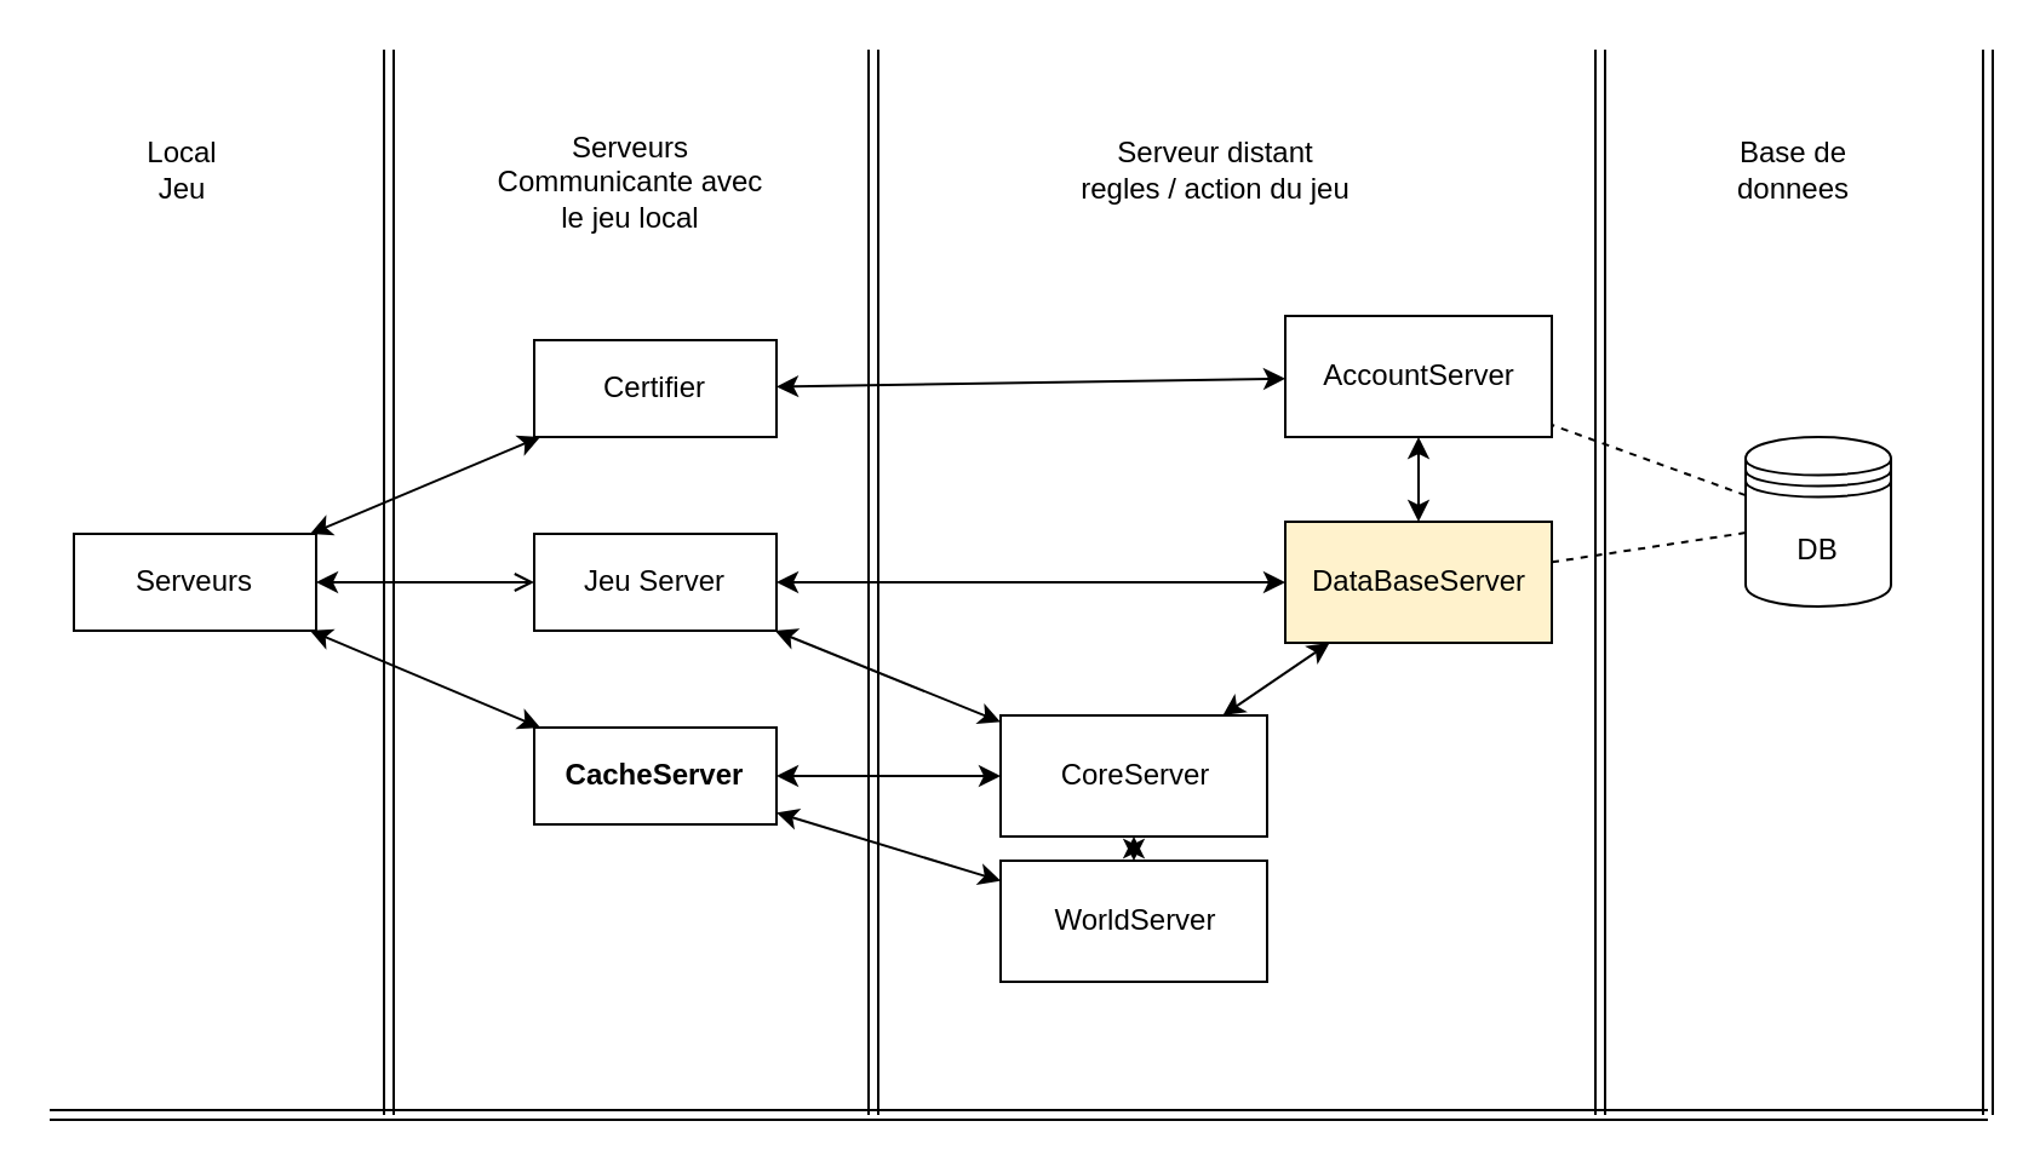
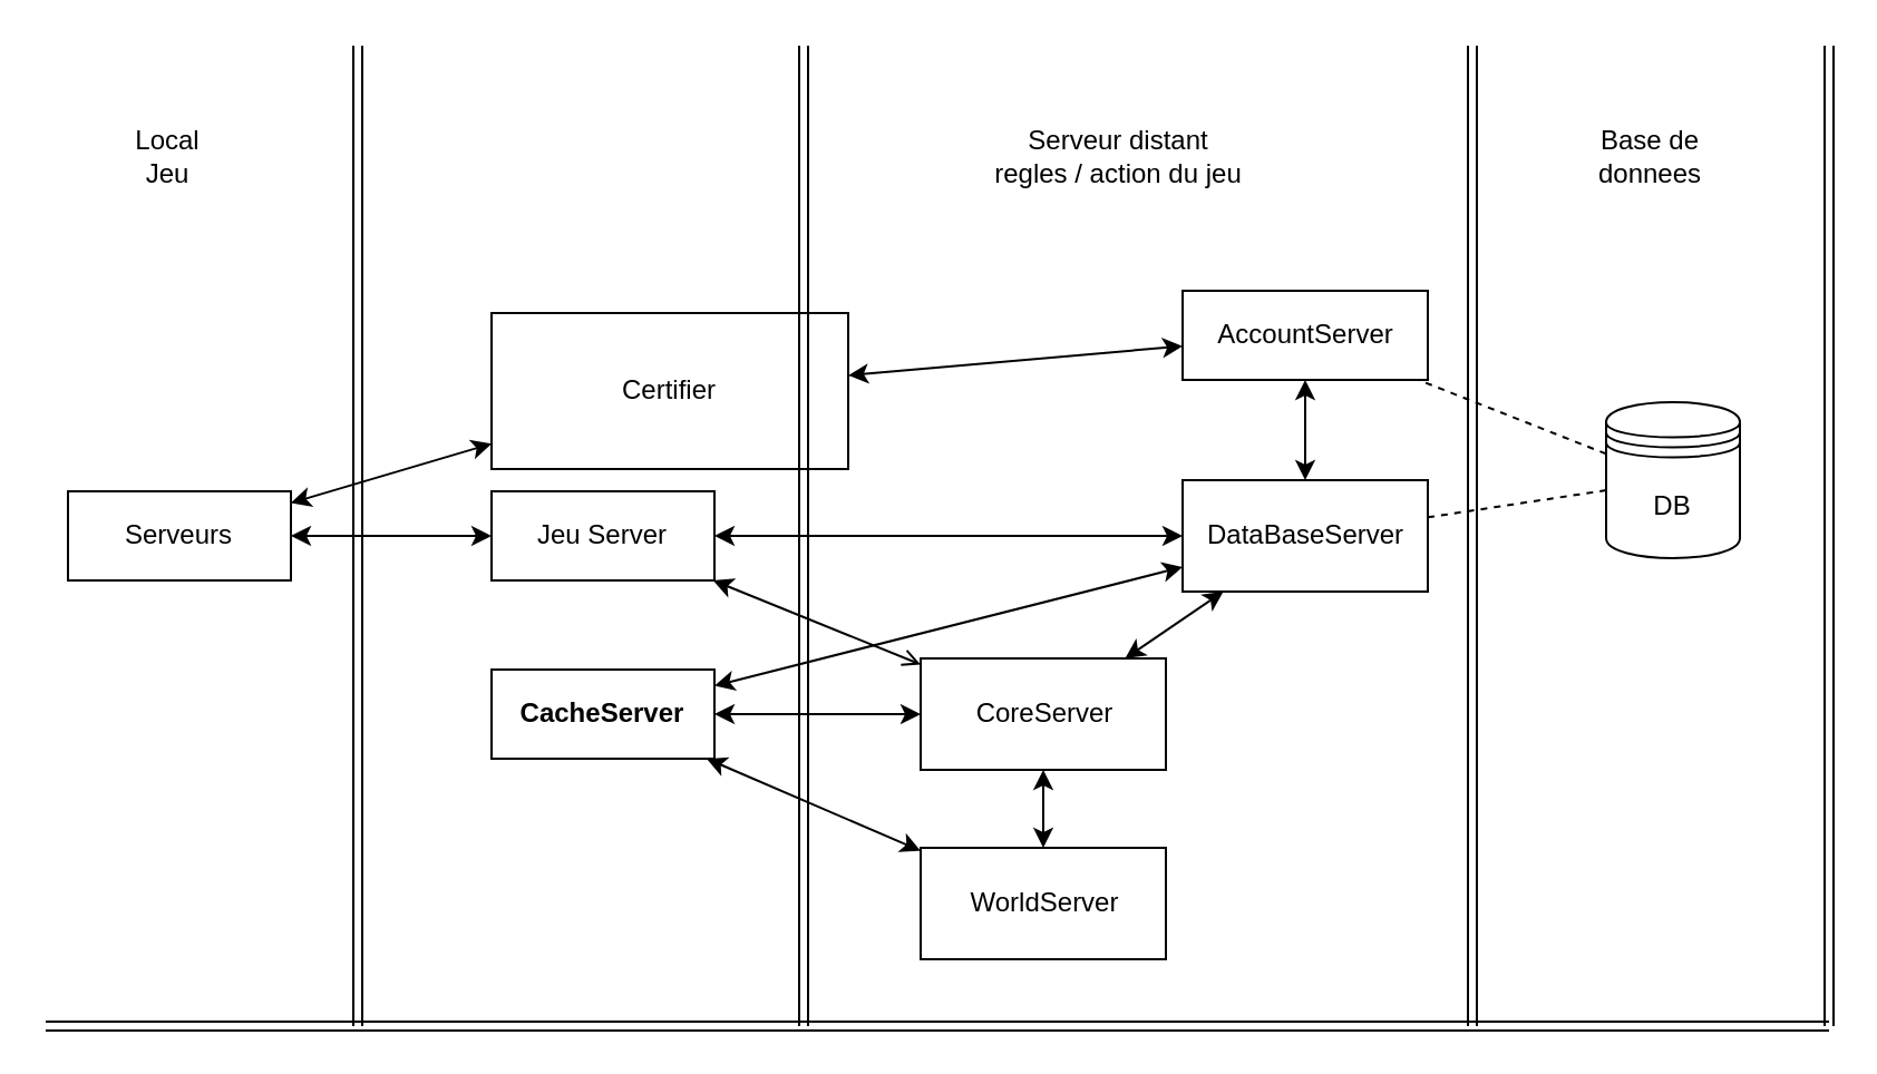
  <mxCell id="0" />
  <mxCell id="1" parent="0" />
  <mxCell id="2" value="Serveurs" style="whiteSpace=wrap;html=1;align=center;" parent="1" vertex="1"><mxGeometry x="30" y="220" width="100" height="40" as="geometry" /></mxCell>
- <mxCell id="3" value="Certifier" style="whiteSpace=wrap;html=1;align=center;" parent="1" vertex="1"><mxGeometry x="220" y="140" width="100" height="40" as="geometry" /></mxCell>
+ <mxCell id="3" value="Certifier" style="whiteSpace=wrap;html=1;align=center;" parent="1" vertex="1"><mxGeometry x="220" y="140" width="160" height="70" as="geometry" /></mxCell>
  <mxCell id="4" value="CacheServer" style="whiteSpace=wrap;html=1;align=center;fontStyle=1" parent="1" vertex="1"><mxGeometry x="220" y="300" width="100" height="40" as="geometry" /></mxCell>
  <mxCell id="5" value="Jeu Server" style="whiteSpace=wrap;html=1;align=center;" parent="1" vertex="1"><mxGeometry x="220" y="220" width="100" height="40" as="geometry" /></mxCell>
  <mxCell id="6" value="" style="endArrow=classic;startArrow=classic;html=1;" parent="1" source="2" target="3" edge="1"><mxGeometry width="50" height="50" relative="1" as="geometry"><mxPoint x="110" y="220" as="sourcePoint" /><mxPoint x="102.5" y="400" as="targetPoint" /></mxGeometry></mxCell>
- <mxCell id="7" value="" style="endArrow=open;startArrow=classic;html=1;" parent="1" source="2" target="5" edge="1"><mxGeometry width="50" height="50" relative="1" as="geometry"><mxPoint x="122.5" y="240" as="sourcePoint" /><mxPoint x="172.5" y="460" as="targetPoint" /></mxGeometry></mxCell>
- <mxCell id="8" value="" style="endArrow=classic;startArrow=classic;html=1;" parent="1" source="4" target="2" edge="1"><mxGeometry width="50" height="50" relative="1" as="geometry"><mxPoint x="152.5" y="390" as="sourcePoint" /><mxPoint x="110" y="260" as="targetPoint" /></mxGeometry></mxCell>
+ <mxCell id="7" value="" style="endArrow=classic;startArrow=classic;html=1;" parent="1" source="2" target="5" edge="1"><mxGeometry width="50" height="50" relative="1" as="geometry"><mxPoint x="122.5" y="240" as="sourcePoint" /><mxPoint x="172.5" y="460" as="targetPoint" /></mxGeometry></mxCell>
+ <mxCell id="8" value="" style="endArrow=classic;startArrow=classic;html=1;" parent="1" source="4" target="11" edge="1"><mxGeometry width="50" height="50" relative="1" as="geometry"><mxPoint x="152.5" y="390" as="sourcePoint" /><mxPoint x="110" y="260" as="targetPoint" /></mxGeometry></mxCell>
  <mxCell id="9" value="CoreServer" style="html=1;" vertex="1" parent="1"><mxGeometry x="412.5" y="295" width="110" height="50" as="geometry" /></mxCell>
- <mxCell id="10" value="WorldServer" style="html=1;" vertex="1" parent="1"><mxGeometry x="412.5" y="355" width="110" height="50" as="geometry" /></mxCell>
- <mxCell id="11" value="DataBaseServer" style="html=1;fillColor=#fff2cc;" vertex="1" parent="1"><mxGeometry x="530" y="215" width="110" height="50" as="geometry" /></mxCell>
- <mxCell id="12" value="AccountServer" style="html=1;" vertex="1" parent="1"><mxGeometry x="530" y="130" width="110" height="50" as="geometry" /></mxCell>
+ <mxCell id="10" value="WorldServer" style="html=1;" vertex="1" parent="1"><mxGeometry x="412.5" y="380" width="110" height="50" as="geometry" /></mxCell>
+ <mxCell id="11" value="DataBaseServer" style="html=1;" vertex="1" parent="1"><mxGeometry x="530" y="215" width="110" height="50" as="geometry" /></mxCell>
+ <mxCell id="12" value="AccountServer" style="html=1;" vertex="1" parent="1"><mxGeometry x="530" y="130" width="110" height="40" as="geometry" /></mxCell>
  <mxCell id="13" value="" style="endArrow=classic;startArrow=classic;html=1;" edge="1" parent="1" source="10" target="4"><mxGeometry width="50" height="50" relative="1" as="geometry"><mxPoint x="242.5" y="430" as="sourcePoint" /><mxPoint x="292.5" y="380" as="targetPoint" /></mxGeometry></mxCell>
  <mxCell id="14" value="" style="endArrow=classic;startArrow=classic;html=1;" edge="1" parent="1" source="9" target="4"><mxGeometry width="50" height="50" relative="1" as="geometry"><mxPoint x="182.5" y="440" as="sourcePoint" /><mxPoint x="232.5" y="390" as="targetPoint" /></mxGeometry></mxCell>
  <mxCell id="15" value="" style="endArrow=classic;startArrow=classic;html=1;" edge="1" parent="1" source="12" target="3"><mxGeometry width="50" height="50" relative="1" as="geometry"><mxPoint x="312.5" y="430" as="sourcePoint" /><mxPoint x="362.5" y="380" as="targetPoint" /></mxGeometry></mxCell>
  <mxCell id="16" value="DB" style="shape=datastore;whiteSpace=wrap;html=1;" vertex="1" parent="1"><mxGeometry x="720" y="180" width="60" height="70" as="geometry" /></mxCell>
- <mxCell id="17" value="" style="endArrow=classic;startArrow=classic;html=1;" edge="1" parent="1" source="5" target="9"><mxGeometry width="50" height="50" relative="1" as="geometry"><mxPoint x="402.5" y="270" as="sourcePoint" /><mxPoint x="452.5" y="220" as="targetPoint" /></mxGeometry></mxCell>
+ <mxCell id="17" value="" style="endArrow=open;startArrow=classic;html=1;" edge="1" parent="1" source="5" target="9"><mxGeometry width="50" height="50" relative="1" as="geometry"><mxPoint x="402.5" y="270" as="sourcePoint" /><mxPoint x="452.5" y="220" as="targetPoint" /></mxGeometry></mxCell>
  <mxCell id="18" value="" style="endArrow=classic;startArrow=classic;html=1;" edge="1" parent="1" source="5" target="11"><mxGeometry width="50" height="50" relative="1" as="geometry"><mxPoint x="562.5" y="490" as="sourcePoint" /><mxPoint x="612.5" y="440" as="targetPoint" /></mxGeometry></mxCell>
  <mxCell id="19" value="" style="endArrow=classic;startArrow=classic;html=1;" edge="1" parent="1" source="11" target="12"><mxGeometry width="50" height="50" relative="1" as="geometry"><mxPoint x="122.5" y="460" as="sourcePoint" /><mxPoint x="172.5" y="410" as="targetPoint" /></mxGeometry></mxCell>
  <mxCell id="20" value="" style="endArrow=classic;startArrow=classic;html=1;" edge="1" parent="1" source="9" target="11"><mxGeometry width="50" height="50" relative="1" as="geometry"><mxPoint x="162.5" y="500" as="sourcePoint" /><mxPoint x="212.5" y="450" as="targetPoint" /></mxGeometry></mxCell>
  <mxCell id="21" value="" style="endArrow=classic;startArrow=classic;html=1;" edge="1" parent="1" source="9" target="10"><mxGeometry width="50" height="50" relative="1" as="geometry"><mxPoint x="182.5" y="490" as="sourcePoint" /><mxPoint x="232.5" y="440" as="targetPoint" /></mxGeometry></mxCell>
  <mxCell id="22" value="" style="endArrow=none;dashed=1;html=1;" edge="1" parent="1" source="16" target="12"><mxGeometry width="50" height="50" relative="1" as="geometry"><mxPoint x="240" y="380" as="sourcePoint" /><mxPoint x="290" y="330" as="targetPoint" /></mxGeometry></mxCell>
  <mxCell id="23" value="" style="endArrow=none;dashed=1;html=1;" edge="1" parent="1" source="11" target="16"><mxGeometry width="50" height="50" relative="1" as="geometry"><mxPoint x="240" y="410" as="sourcePoint" /><mxPoint x="290" y="360" as="targetPoint" /></mxGeometry></mxCell>
  <mxCell id="24" value="" style="shape=link;html=1;" edge="1" parent="1"><mxGeometry width="50" height="50" relative="1" as="geometry"><mxPoint x="160" y="460" as="sourcePoint" /><mxPoint x="160" as="targetPoint" y="20" /></mxGeometry></mxCell>
  <mxCell id="25" value="" style="shape=link;html=1;" edge="1" parent="1"><mxGeometry width="50" height="50" relative="1" as="geometry"><mxPoint x="360" y="460" as="sourcePoint" /><mxPoint x="360" as="targetPoint" y="20" /></mxGeometry></mxCell>
  <mxCell id="26" value="Local&lt;br&gt;Jeu" style="text;html=1;strokeColor=none;fillColor=none;align=center;verticalAlign=middle;whiteSpace=wrap;rounded=0;" vertex="1" parent="1"><mxGeometry x="30" y="50" width="90" height="40" as="geometry" /></mxCell>
- <mxCell id="27" value="Serveurs&lt;br&gt;Communicante avec le jeu local" style="text;html=1;strokeColor=none;fillColor=none;align=center;verticalAlign=middle;whiteSpace=wrap;rounded=0;" vertex="1" parent="1"><mxGeometry x="200" y="50" width="120" height="50" as="geometry" /></mxCell>
  <mxCell id="28" value="Serveur distant&lt;br&gt;regles / action du jeu" style="text;html=1;strokeColor=none;fillColor=none;align=center;verticalAlign=middle;whiteSpace=wrap;rounded=0;" vertex="1" parent="1"><mxGeometry x="412.5" y="50" width="177" height="40" as="geometry" /></mxCell>
  <mxCell id="29" value="" style="shape=link;html=1;" edge="1" parent="1"><mxGeometry width="50" height="50" relative="1" as="geometry"><mxPoint x="660" y="460" as="sourcePoint" /><mxPoint x="660" as="targetPoint" y="20" /></mxGeometry></mxCell>
  <mxCell id="30" value="" style="shape=link;html=1;" edge="1" parent="1"><mxGeometry width="50" height="50" relative="1" as="geometry"><mxPoint x="820" y="460" as="sourcePoint" /><mxPoint x="820" as="targetPoint" y="20" /></mxGeometry></mxCell>
  <mxCell id="31" value="Base de donnees" style="text;html=1;strokeColor=none;fillColor=none;align=center;verticalAlign=middle;whiteSpace=wrap;rounded=0;" vertex="1" parent="1"><mxGeometry x="700" y="50" width="80" height="40" as="geometry" /></mxCell>
  <mxCell id="32" value="" style="shape=link;html=1;" edge="1" parent="1"><mxGeometry width="50" height="50" relative="1" as="geometry"><mxPoint y="460" as="sourcePoint" x="20" /><mxPoint x="820" y="460" as="targetPoint" /></mxGeometry></mxCell>
